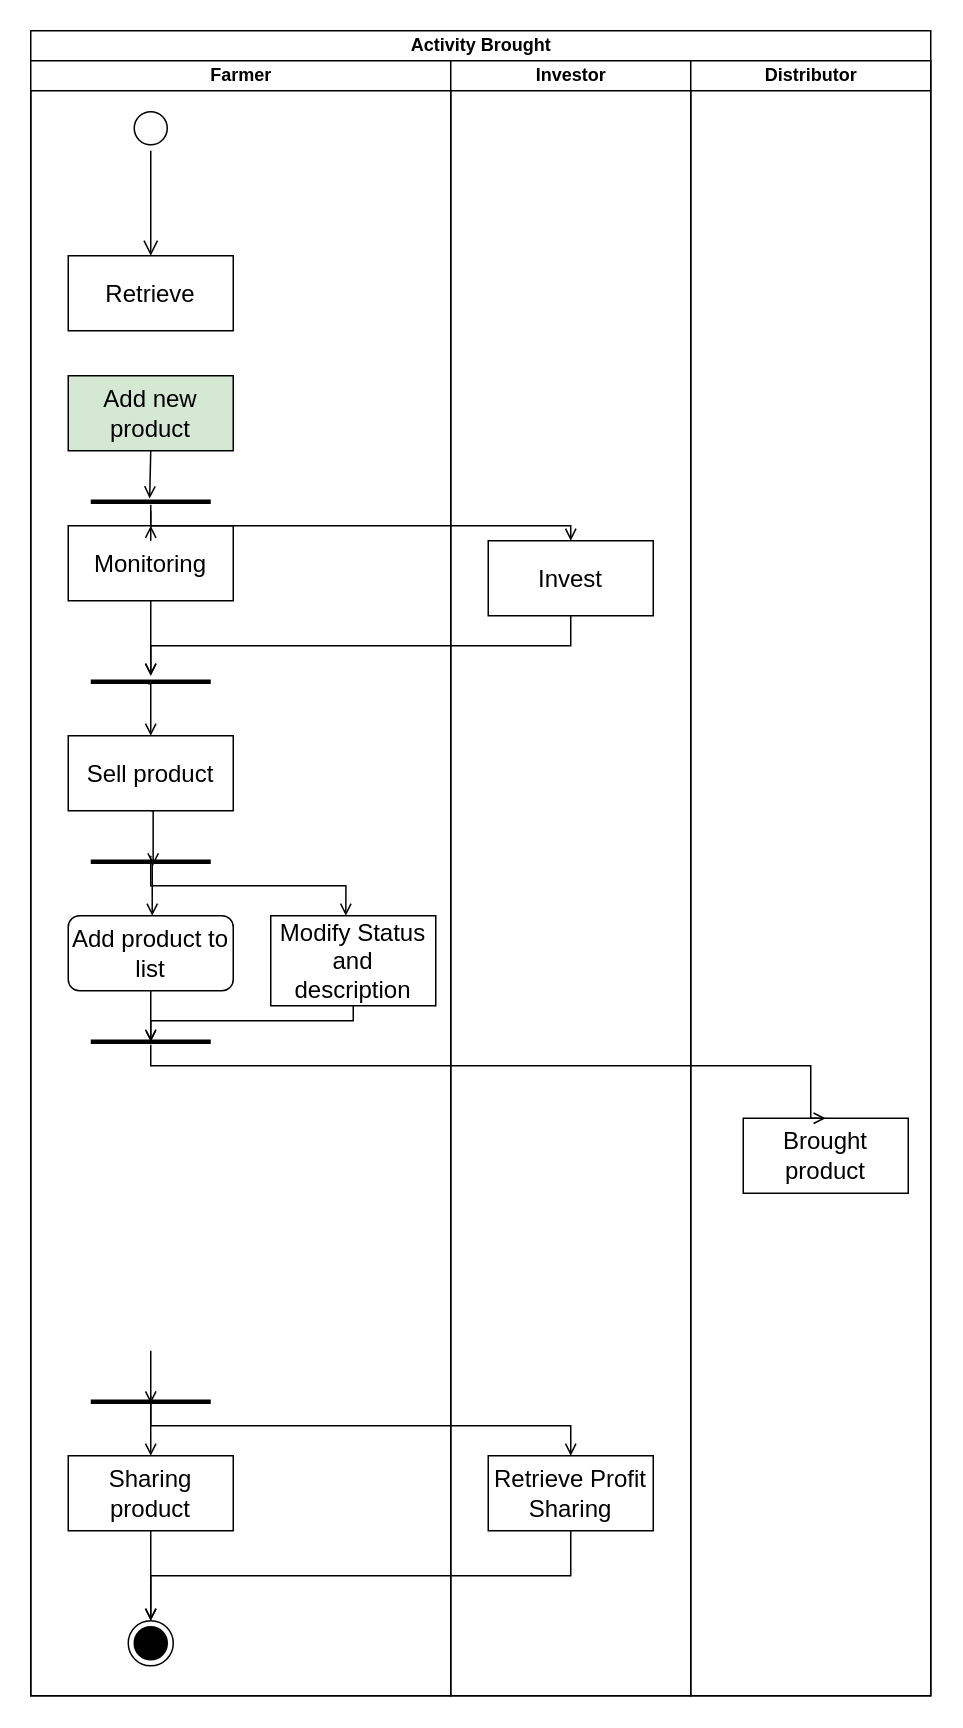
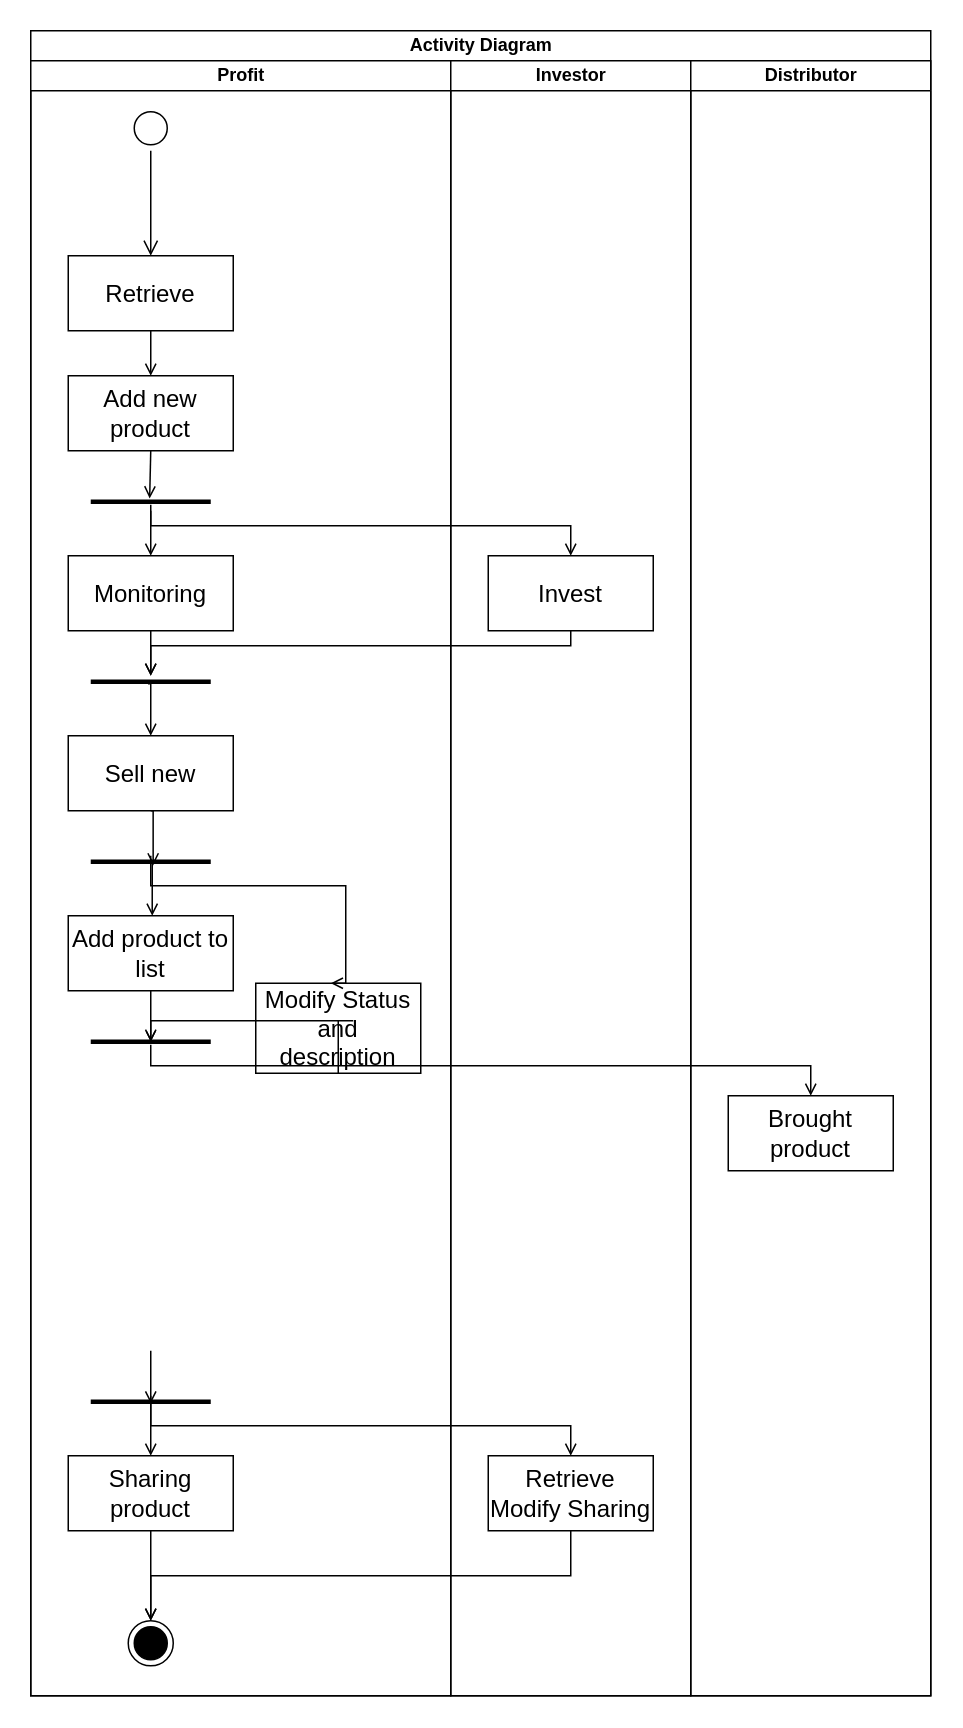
  <mxCell id="0" />
  <mxCell id="1" parent="0" />
- <mxCell id="2" value="Activity Brought" style="swimlane;childLayout=stackLayout;resizeParent=1;resizeParentMax=0;startSize=20;html=1;" vertex="1" parent="1"><mxGeometry x="20" y="20" width="600" height="1110" as="geometry"><mxRectangle x="240.0" y="170" width="70" height="30" as="alternateBounds" /></mxGeometry></mxCell>
- <mxCell id="3" value="Farmer" style="swimlane;startSize=20;html=1;" vertex="1" parent="2"><mxGeometry y="20" width="280" height="1090" as="geometry" /></mxCell>
+ <mxCell id="2" value="Activity Diagram" style="swimlane;childLayout=stackLayout;resizeParent=1;resizeParentMax=0;startSize=20;html=1;" vertex="1" parent="1"><mxGeometry x="20" y="20" width="600" height="1110" as="geometry"><mxRectangle x="240.0" y="170" width="70" height="30" as="alternateBounds" /></mxGeometry></mxCell>
+ <mxCell id="3" value="Profit" style="swimlane;startSize=20;html=1;" vertex="1" parent="2"><mxGeometry y="20" width="280" height="1090" as="geometry" /></mxCell>
  <mxCell id="4" value="" style="ellipse;html=1;shape=startState;fillColor=#FFFFFF;strokeColor=#000000;" vertex="1" parent="3"><mxGeometry x="65.0" y="30" width="30" height="30" as="geometry" /></mxCell>
+ <mxCell id="5" style="edgeStyle=orthogonalEdgeStyle;rounded=0;orthogonalLoop=1;jettySize=auto;html=1;exitX=0.5;exitY=1;exitDx=0;exitDy=0;entryX=0.5;entryY=0;entryDx=0;entryDy=0;endArrow=open;endFill=0;" edge="1" parent="3" source="6" target="8"><mxGeometry relative="1" as="geometry" /></mxCell>
  <mxCell id="6" value="&lt;font style=&quot;font-size: 16px;&quot;&gt;Retrieve&lt;/font&gt;" style="html=1;whiteSpace=wrap;" vertex="1" parent="3"><mxGeometry x="25" y="130" width="110" height="50" as="geometry" /></mxCell>
  <mxCell id="7" style="edgeStyle=orthogonalEdgeStyle;rounded=0;orthogonalLoop=1;jettySize=auto;html=1;exitX=0.5;exitY=1;exitDx=0;exitDy=0;entryX=0.491;entryY=0.224;entryDx=0;entryDy=0;entryPerimeter=0;endArrow=open;endFill=0;" edge="1" parent="3" source="8" target="9"><mxGeometry relative="1" as="geometry" /></mxCell>
- <mxCell id="8" value="&lt;font style=&quot;font-size: 16px;&quot;&gt;Add new product&lt;/font&gt;" style="html=1;whiteSpace=wrap;fillColor=#d5e8d4;" vertex="1" parent="3"><mxGeometry x="25" y="210" width="110" height="50" as="geometry" /></mxCell>
+ <mxCell id="8" value="&lt;font style=&quot;font-size: 16px;&quot;&gt;Add new product&lt;/font&gt;" style="html=1;whiteSpace=wrap;" vertex="1" parent="3"><mxGeometry x="25" y="210" width="110" height="50" as="geometry" /></mxCell>
  <mxCell id="9" value="" style="line;strokeWidth=3;fillColor=none;align=left;verticalAlign=middle;spacingTop=-1;spacingLeft=3;spacingRight=3;rotatable=0;labelPosition=right;points=[];portConstraint=eastwest;strokeColor=inherit;" vertex="1" parent="3"><mxGeometry x="40" y="290" width="80" height="8" as="geometry" /></mxCell>
- <mxCell id="10" value="&lt;font style=&quot;font-size: 16px;&quot;&gt;Monitoring&lt;/font&gt;" style="html=1;whiteSpace=wrap;" vertex="1" parent="3"><mxGeometry x="25" y="310" width="110" height="50" as="geometry" /></mxCell>
+ <mxCell id="10" value="&lt;font style=&quot;font-size: 16px;&quot;&gt;Monitoring&lt;/font&gt;" style="html=1;whiteSpace=wrap;" vertex="1" parent="3"><mxGeometry x="25" y="330" width="110" height="50" as="geometry" /></mxCell>
  <mxCell id="11" style="edgeStyle=orthogonalEdgeStyle;rounded=0;orthogonalLoop=1;jettySize=auto;html=1;endArrow=open;endFill=0;entryX=0.5;entryY=0;entryDx=0;entryDy=0;exitX=0.5;exitY=0.741;exitDx=0;exitDy=0;exitPerimeter=0;" edge="1" parent="3" source="9" target="10"><mxGeometry relative="1" as="geometry"><mxPoint x="-40" y="250" as="sourcePoint" /><mxPoint x="-40" y="330" as="targetPoint" /><Array as="points"><mxPoint x="80" y="320" /><mxPoint x="80" y="320" /></Array></mxGeometry></mxCell>
  <mxCell id="12" value="" style="line;strokeWidth=3;fillColor=none;align=left;verticalAlign=middle;spacingTop=-1;spacingLeft=3;spacingRight=3;rotatable=0;labelPosition=right;points=[];portConstraint=eastwest;strokeColor=inherit;" vertex="1" parent="3"><mxGeometry x="40" y="410" width="80" height="8" as="geometry" /></mxCell>
  <mxCell id="13" style="edgeStyle=orthogonalEdgeStyle;rounded=0;orthogonalLoop=1;jettySize=auto;html=1;exitX=0.5;exitY=1;exitDx=0;exitDy=0;entryX=0.52;entryY=0.804;entryDx=0;entryDy=0;entryPerimeter=0;endArrow=open;endFill=0;" edge="1" parent="3" source="14" target="16"><mxGeometry relative="1" as="geometry" /></mxCell>
- <mxCell id="14" value="&lt;font style=&quot;font-size: 16px;&quot;&gt;Sell product&lt;/font&gt;" style="html=1;whiteSpace=wrap;" vertex="1" parent="3"><mxGeometry x="25" y="450" width="110" height="50" as="geometry" /></mxCell>
+ <mxCell id="14" value="&lt;font style=&quot;font-size: 16px;&quot;&gt;Sell new&lt;/font&gt;" style="html=1;whiteSpace=wrap;" vertex="1" parent="3"><mxGeometry x="25" y="450" width="110" height="50" as="geometry" /></mxCell>
  <mxCell id="15" style="edgeStyle=orthogonalEdgeStyle;rounded=0;orthogonalLoop=1;jettySize=auto;html=1;endArrow=open;endFill=0;exitX=0.5;exitY=1;exitDx=0;exitDy=0;" edge="1" parent="3" source="10"><mxGeometry relative="1" as="geometry"><mxPoint x="190" y="413" as="sourcePoint" /><mxPoint x="80" y="410" as="targetPoint" /><Array as="points"><mxPoint x="80" y="400" /><mxPoint x="80" y="400" /></Array></mxGeometry></mxCell>
  <mxCell id="16" value="" style="line;strokeWidth=3;fillColor=none;align=left;verticalAlign=middle;spacingTop=-1;spacingLeft=3;spacingRight=3;rotatable=0;labelPosition=right;points=[];portConstraint=eastwest;strokeColor=inherit;" vertex="1" parent="3"><mxGeometry x="40" y="530" width="80" height="8" as="geometry" /></mxCell>
- <mxCell id="17" value="&lt;font style=&quot;font-size: 16px;&quot;&gt;Add product to list&lt;/font&gt;" style="html=1;whiteSpace=wrap;rounded=1;" vertex="1" parent="3"><mxGeometry x="25" y="570" width="110" height="50" as="geometry" /></mxCell>
- <mxCell id="18" value="&lt;font style=&quot;font-size: 16px;&quot;&gt;Modify Status and description&lt;/font&gt;" style="html=1;whiteSpace=wrap;" vertex="1" parent="3"><mxGeometry x="160" y="570" width="110" height="60" as="geometry" /></mxCell>
+ <mxCell id="17" value="&lt;font style=&quot;font-size: 16px;&quot;&gt;Add product to list&lt;/font&gt;" style="html=1;whiteSpace=wrap;" vertex="1" parent="3"><mxGeometry x="25" y="570" width="110" height="50" as="geometry" /></mxCell>
+ <mxCell id="18" value="&lt;font style=&quot;font-size: 16px;&quot;&gt;Modify Status and description&lt;/font&gt;" style="html=1;whiteSpace=wrap;" vertex="1" parent="3"><mxGeometry x="150" y="615" width="110" height="60" as="geometry" /></mxCell>
  <mxCell id="19" style="edgeStyle=orthogonalEdgeStyle;rounded=0;orthogonalLoop=1;jettySize=auto;html=1;exitX=0.5;exitY=1;exitDx=0;exitDy=0;entryX=0.52;entryY=0.804;entryDx=0;entryDy=0;entryPerimeter=0;endArrow=open;endFill=0;" edge="1" parent="3"><mxGeometry relative="1" as="geometry"><mxPoint x="78.98" y="534" as="sourcePoint" /><mxPoint x="80.98" y="570" as="targetPoint" /></mxGeometry></mxCell>
  <mxCell id="20" value="" style="line;strokeWidth=3;fillColor=none;align=left;verticalAlign=middle;spacingTop=-1;spacingLeft=3;spacingRight=3;rotatable=0;labelPosition=right;points=[];portConstraint=eastwest;strokeColor=inherit;" vertex="1" parent="3"><mxGeometry x="40" y="650" width="80" height="8" as="geometry" /></mxCell>
  <mxCell id="21" value="" style="endArrow=open;endFill=0;endSize=5;html=1;rounded=0;exitX=0.5;exitY=1;exitDx=0;exitDy=0;startSize=6;" edge="1" parent="3" source="17"><mxGeometry width="160" relative="1" as="geometry"><mxPoint x="130" y="630" as="sourcePoint" /><mxPoint x="80" y="654" as="targetPoint" /></mxGeometry></mxCell>
  <mxCell id="22" value="" style="endArrow=open;endFill=1;endSize=6;html=1;rounded=0;exitX=0.5;exitY=1;exitDx=0;exitDy=0;edgeStyle=orthogonalEdgeStyle;" edge="1" parent="3" source="18"><mxGeometry width="160" relative="1" as="geometry"><mxPoint x="80" y="700" as="sourcePoint" /><mxPoint x="80" y="654" as="targetPoint" /><Array as="points"><mxPoint x="215" y="640" /><mxPoint x="80" y="640" /><mxPoint x="80" y="650" /></Array></mxGeometry></mxCell>
  <mxCell id="23" value="" style="line;strokeWidth=3;fillColor=none;align=left;verticalAlign=middle;spacingTop=-1;spacingLeft=3;spacingRight=3;rotatable=0;labelPosition=right;points=[];portConstraint=eastwest;strokeColor=inherit;" vertex="1" parent="3"><mxGeometry x="40" y="890" width="80" height="8" as="geometry" /></mxCell>
  <mxCell id="24" value="" style="endArrow=open;endFill=1;endSize=6;html=1;rounded=0;entryX=0.5;entryY=0.655;entryDx=0;entryDy=0;entryPerimeter=0;edgeStyle=orthogonalEdgeStyle;" edge="1" parent="3" target="23"><mxGeometry width="160" relative="1" as="geometry"><mxPoint x="80" y="860" as="sourcePoint" /><mxPoint x="240" y="860" as="targetPoint" /><Array as="points"><mxPoint x="80" y="890" /><mxPoint x="80" y="890" /></Array></mxGeometry></mxCell>
  <mxCell id="25" value="&lt;font style=&quot;font-size: 16px;&quot;&gt;Sharing product&lt;/font&gt;" style="html=1;whiteSpace=wrap;" vertex="1" parent="3"><mxGeometry x="25" y="930" width="110" height="50" as="geometry" /></mxCell>
  <mxCell id="26" value="" style="endArrow=open;endFill=1;endSize=6;html=1;rounded=0;exitX=0.5;exitY=0.569;exitDx=0;exitDy=0;exitPerimeter=0;entryX=0.5;entryY=0;entryDx=0;entryDy=0;" edge="1" parent="3" source="23" target="25"><mxGeometry width="160" relative="1" as="geometry"><mxPoint x="-210" y="940" as="sourcePoint" /><mxPoint x="-50" y="940" as="targetPoint" /></mxGeometry></mxCell>
  <mxCell id="27" value="" style="ellipse;html=1;shape=endState;fillColor=#000000;strokeColor=#000000;" vertex="1" parent="3"><mxGeometry x="65" y="1040" width="30" height="30" as="geometry" /></mxCell>
  <mxCell id="28" value="" style="endArrow=open;endFill=1;endSize=6;html=1;rounded=0;entryX=0.5;entryY=0;entryDx=0;entryDy=0;exitX=0.5;exitY=1;exitDx=0;exitDy=0;" edge="1" parent="3" source="25" target="27"><mxGeometry width="160" relative="1" as="geometry"><mxPoint x="100" y="1000" as="sourcePoint" /><mxPoint x="260" y="1000" as="targetPoint" /></mxGeometry></mxCell>
  <mxCell id="29" value="Investor" style="swimlane;startSize=20;html=1;" vertex="1" parent="2"><mxGeometry x="280" y="20" width="160" height="1090" as="geometry" /></mxCell>
- <mxCell id="30" value="&lt;font style=&quot;font-size: 16px;&quot;&gt;Invest&lt;/font&gt;" style="html=1;whiteSpace=wrap;" vertex="1" parent="29"><mxGeometry x="25" y="320" width="110" height="50" as="geometry" /></mxCell>
- <mxCell id="31" value="&lt;font style=&quot;font-size: 16px;&quot;&gt;Retrieve Profit Sharing&lt;/font&gt;" style="html=1;whiteSpace=wrap;" vertex="1" parent="29"><mxGeometry x="25" y="930" width="110" height="50" as="geometry" /></mxCell>
+ <mxCell id="30" value="&lt;font style=&quot;font-size: 16px;&quot;&gt;Invest&lt;/font&gt;" style="html=1;whiteSpace=wrap;" vertex="1" parent="29"><mxGeometry x="25" y="330" width="110" height="50" as="geometry" /></mxCell>
+ <mxCell id="31" value="&lt;font style=&quot;font-size: 16px;&quot;&gt;Retrieve Modify Sharing&lt;/font&gt;" style="html=1;whiteSpace=wrap;" vertex="1" parent="29"><mxGeometry x="25" y="930" width="110" height="50" as="geometry" /></mxCell>
  <mxCell id="32" value="Distributor" style="swimlane;startSize=20;html=1;" vertex="1" parent="2"><mxGeometry x="440" y="20" width="160" height="1090" as="geometry" /></mxCell>
- <mxCell id="33" value="&lt;font style=&quot;font-size: 16px;&quot;&gt;Brought product&lt;/font&gt;" style="html=1;whiteSpace=wrap;" vertex="1" parent="32"><mxGeometry x="35" y="705" width="110" height="50" as="geometry" /></mxCell>
+ <mxCell id="33" value="&lt;font style=&quot;font-size: 16px;&quot;&gt;Brought product&lt;/font&gt;" style="html=1;whiteSpace=wrap;" vertex="1" parent="32"><mxGeometry x="25" y="690" width="110" height="50" as="geometry" /></mxCell>
  <mxCell id="34" style="edgeStyle=orthogonalEdgeStyle;rounded=0;orthogonalLoop=1;jettySize=auto;html=1;endArrow=open;endFill=0;entryX=0.5;entryY=0;entryDx=0;entryDy=0;exitX=0.5;exitY=1.25;exitDx=0;exitDy=0;exitPerimeter=0;" edge="1" parent="2" source="9" target="30"><mxGeometry relative="1" as="geometry"><mxPoint x="90" y="326" as="sourcePoint" /><mxPoint x="90" y="360" as="targetPoint" /><Array as="points"><mxPoint x="80" y="330" /><mxPoint x="360" y="330" /></Array></mxGeometry></mxCell>
  <mxCell id="35" value="" style="endArrow=open;endFill=1;endSize=6;html=1;rounded=0;entryX=0.5;entryY=0;entryDx=0;entryDy=0;edgeStyle=orthogonalEdgeStyle;exitX=0.5;exitY=0.741;exitDx=0;exitDy=0;exitPerimeter=0;" edge="1" parent="2" source="20" target="33"><mxGeometry width="160" relative="1" as="geometry"><mxPoint x="100" y="730" as="sourcePoint" /><mxPoint x="260" y="730" as="targetPoint" /><Array as="points"><mxPoint x="80" y="690" /><mxPoint x="520" y="690" /></Array></mxGeometry></mxCell>
  <mxCell id="36" value="" style="endArrow=open;endFill=1;endSize=6;html=1;rounded=0;entryX=0.5;entryY=0;entryDx=0;entryDy=0;exitX=0.5;exitY=1;exitDx=0;exitDy=0;edgeStyle=orthogonalEdgeStyle;" edge="1" parent="2" source="31" target="27"><mxGeometry width="160" relative="1" as="geometry"><mxPoint x="200" y="1050" as="sourcePoint" /><mxPoint x="360" y="1050" as="targetPoint" /></mxGeometry></mxCell>
  <mxCell id="37" value="" style="html=1;verticalAlign=bottom;endArrow=open;endSize=8;strokeColor=#000000;rounded=0;edgeStyle=orthogonalEdgeStyle;exitX=0.5;exitY=1;exitDx=0;exitDy=0;" edge="1" source="4" parent="1"><mxGeometry relative="1" as="geometry"><mxPoint x="100" y="170" as="targetPoint" /><mxPoint x="90" y="120" as="sourcePoint" /><Array as="points" /></mxGeometry></mxCell>
  <mxCell id="38" style="edgeStyle=orthogonalEdgeStyle;rounded=0;orthogonalLoop=1;jettySize=auto;html=1;endArrow=open;endFill=0;exitX=0.5;exitY=1;exitDx=0;exitDy=0;" edge="1" parent="1" source="30"><mxGeometry relative="1" as="geometry"><mxPoint x="110" y="430" as="sourcePoint" /><mxPoint x="100" y="450" as="targetPoint" /><Array as="points"><mxPoint x="380" y="430" /><mxPoint x="100" y="430" /></Array></mxGeometry></mxCell>
  <mxCell id="39" style="edgeStyle=orthogonalEdgeStyle;rounded=0;orthogonalLoop=1;jettySize=auto;html=1;exitX=0.477;exitY=0.661;exitDx=0;exitDy=0;endArrow=open;endFill=0;exitPerimeter=0;" edge="1" parent="1" source="12"><mxGeometry relative="1" as="geometry"><mxPoint x="110" y="550" as="sourcePoint" /><mxPoint x="100" y="490" as="targetPoint" /><Array as="points"><mxPoint x="100" y="455" /></Array></mxGeometry></mxCell>
  <mxCell id="40" style="edgeStyle=orthogonalEdgeStyle;rounded=0;orthogonalLoop=1;jettySize=auto;html=1;entryX=0.455;entryY=0;entryDx=0;entryDy=0;entryPerimeter=0;endArrow=open;endFill=0;" edge="1" parent="1" target="18"><mxGeometry relative="1" as="geometry"><mxPoint x="100" y="570" as="sourcePoint" /><mxPoint x="110.98" y="620" as="targetPoint" /><Array as="points"><mxPoint x="100" y="590" /><mxPoint x="230" y="590" /></Array></mxGeometry></mxCell>
  <mxCell id="41" value="" style="endArrow=open;endFill=1;endSize=6;html=1;rounded=0;edgeStyle=orthogonalEdgeStyle;entryX=0.5;entryY=0;entryDx=0;entryDy=0;" edge="1" parent="1" target="31"><mxGeometry width="160" relative="1" as="geometry"><mxPoint x="100" y="930" as="sourcePoint" /><mxPoint x="0" y="950" as="targetPoint" /><Array as="points"><mxPoint x="100" y="950" /><mxPoint x="380" y="950" /></Array></mxGeometry></mxCell>
